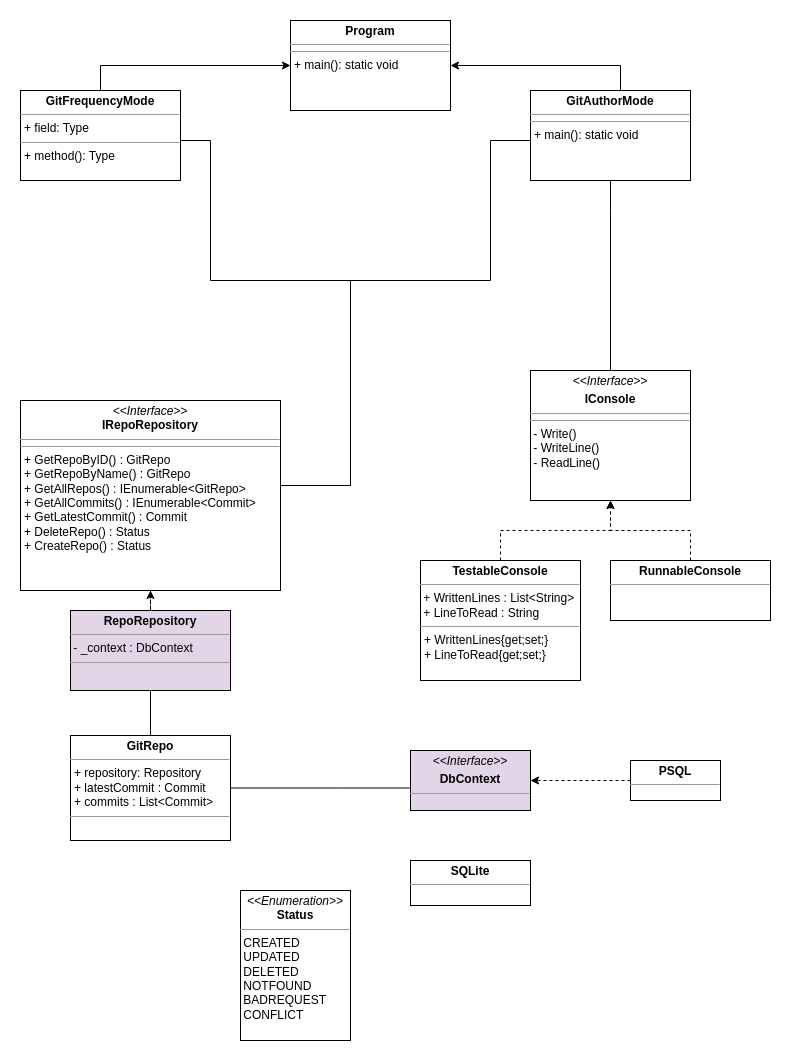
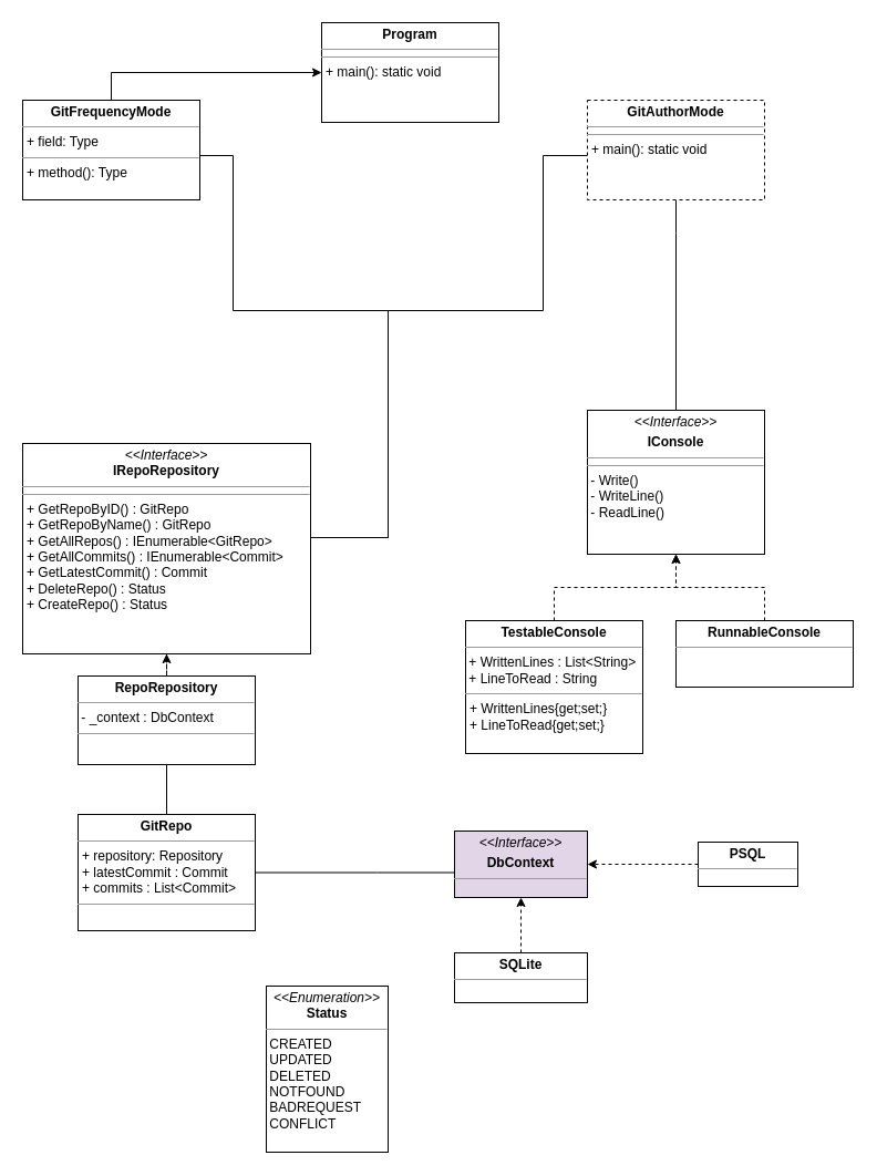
  <mxCell id="0" />
  <mxCell id="1" parent="0" />
  <mxCell id="2" value="&lt;p style=&quot;margin:0px;margin-top:4px;text-align:center;&quot;&gt;&lt;i&gt;&amp;lt;&amp;lt;Interface&amp;gt;&amp;gt;&lt;/i&gt;&lt;br&gt;&lt;b&gt;IRepoRepository&lt;/b&gt;&lt;/p&gt;&lt;hr size=&quot;1&quot;&gt;&lt;hr size=&quot;1&quot;&gt;&lt;p style=&quot;margin:0px;margin-left:4px;&quot;&gt;+ GetRepoByID() : GitRepo&lt;/p&gt;&lt;p style=&quot;margin:0px;margin-left:4px;&quot;&gt;+ GetRepoByName() : GitRepo&lt;br&gt;&lt;/p&gt;&lt;p style=&quot;margin:0px;margin-left:4px;&quot;&gt;+ GetAllRepos() : IEnumerable&amp;lt;GitRepo&amp;gt;&lt;/p&gt;&lt;p style=&quot;margin:0px;margin-left:4px;&quot;&gt;+ GetAllCommits() : IEnumerable&amp;lt;Commit&amp;gt;&lt;br&gt;&lt;/p&gt;&lt;p style=&quot;margin:0px;margin-left:4px;&quot;&gt;+ GetLatestCommit() : Commit&lt;/p&gt;&lt;p style=&quot;margin:0px;margin-left:4px;&quot;&gt;+ DeleteRepo() : Status&lt;br&gt;&lt;/p&gt;&lt;p style=&quot;margin:0px;margin-left:4px;&quot;&gt;+ CreateRepo() : Status&lt;/p&gt;&lt;p style=&quot;margin:0px;margin-left:4px;&quot;&gt;&lt;br&gt;&lt;/p&gt;" style="verticalAlign=top;align=left;overflow=fill;fontSize=12;fontFamily=Helvetica;html=1;" parent="1" vertex="1"><mxGeometry x="20" y="400" width="260" height="190" as="geometry" /></mxCell>
  <mxCell id="3" style="edgeStyle=orthogonalEdgeStyle;rounded=0;orthogonalLoop=1;jettySize=auto;html=1;strokeColor=default;endArrow=classic;endFill=1;dashed=1;" parent="1" source="5" target="2" edge="1"><mxGeometry relative="1" as="geometry" /></mxCell>
  <mxCell id="4" style="edgeStyle=orthogonalEdgeStyle;rounded=0;orthogonalLoop=1;jettySize=auto;html=1;strokeColor=default;endArrow=none;endFill=0;" parent="1" source="5" target="7" edge="1"><mxGeometry relative="1" as="geometry" /></mxCell>
- <mxCell id="5" value="&lt;p style=&quot;margin:0px;margin-top:4px;text-align:center;&quot;&gt;&lt;b&gt;RepoRepository&lt;/b&gt;&lt;/p&gt;&lt;hr size=&quot;1&quot;&gt;&amp;nbsp;- _context : DbContext&lt;br&gt;&lt;hr size=&quot;1&quot;&gt;&lt;p style=&quot;margin:0px;margin-left:4px;&quot;&gt;&lt;br&gt;&lt;/p&gt;" style="verticalAlign=top;align=left;overflow=fill;fontSize=12;fontFamily=Helvetica;html=1;fillColor=#e1d5e7;" parent="1" vertex="1"><mxGeometry x="70" y="610" width="160" height="80" as="geometry" /></mxCell>
+ <mxCell id="5" value="&lt;p style=&quot;margin:0px;margin-top:4px;text-align:center;&quot;&gt;&lt;b&gt;RepoRepository&lt;/b&gt;&lt;/p&gt;&lt;hr size=&quot;1&quot;&gt;&amp;nbsp;- _context : DbContext&lt;br&gt;&lt;hr size=&quot;1&quot;&gt;&lt;p style=&quot;margin:0px;margin-left:4px;&quot;&gt;&lt;br&gt;&lt;/p&gt;" style="verticalAlign=top;align=left;overflow=fill;fontSize=12;fontFamily=Helvetica;html=1;" parent="1" vertex="1"><mxGeometry x="70" y="610" width="160" height="80" as="geometry" /></mxCell>
  <mxCell id="6" style="edgeStyle=orthogonalEdgeStyle;rounded=0;orthogonalLoop=1;jettySize=auto;html=1;strokeColor=default;endArrow=none;endFill=0;" parent="1" source="7" target="23" edge="1"><mxGeometry relative="1" as="geometry"><Array as="points"><mxPoint x="340" y="788" /><mxPoint x="340" y="788" /></Array></mxGeometry></mxCell>
  <mxCell id="7" value="&lt;p style=&quot;margin:0px;margin-top:4px;text-align:center;&quot;&gt;&lt;b&gt;GitRepo&lt;/b&gt;&lt;br&gt;&lt;/p&gt;&lt;hr size=&quot;1&quot;&gt;&lt;p style=&quot;margin:0px;margin-left:4px;&quot;&gt;+ repository: Repository&lt;/p&gt;&lt;p style=&quot;margin:0px;margin-left:4px;&quot;&gt;+ latestCommit : Commit&lt;/p&gt;&lt;p style=&quot;margin:0px;margin-left:4px;&quot;&gt;+ commits : List&amp;lt;Commit&amp;gt;&lt;br&gt;&lt;/p&gt;&lt;hr size=&quot;1&quot;&gt;" style="verticalAlign=top;align=left;overflow=fill;fontSize=12;fontFamily=Helvetica;html=1;" parent="1" vertex="1"><mxGeometry x="70" y="735" width="160" height="105" as="geometry" /></mxCell>
  <mxCell id="8" style="edgeStyle=orthogonalEdgeStyle;rounded=0;orthogonalLoop=1;jettySize=auto;html=1;strokeColor=default;endArrow=none;endFill=0;" parent="1" source="11" target="20" edge="1"><mxGeometry relative="1" as="geometry"><Array as="points"><mxPoint x="610" y="210" /><mxPoint x="610" y="210" /></Array></mxGeometry></mxCell>
- <mxCell id="9" style="edgeStyle=orthogonalEdgeStyle;rounded=0;orthogonalLoop=1;jettySize=auto;html=1;strokeColor=default;endArrow=classic;endFill=1;" parent="1" source="11" target="12" edge="1"><mxGeometry relative="1" as="geometry"><Array as="points"><mxPoint x="620" y="65" /></Array></mxGeometry></mxCell>
  <mxCell id="10" style="edgeStyle=orthogonalEdgeStyle;rounded=0;orthogonalLoop=1;jettySize=auto;html=1;strokeColor=default;endArrow=none;endFill=0;" parent="1" source="11" target="2" edge="1"><mxGeometry relative="1" as="geometry"><mxPoint x="70" y="490" as="sourcePoint" /><mxPoint x="210" y="530" as="targetPoint" /><Array as="points"><mxPoint x="490" y="140" /><mxPoint x="490" y="280" /><mxPoint x="350" y="280" /><mxPoint x="350" y="485" /></Array></mxGeometry></mxCell>
- <mxCell id="11" value="&lt;p style=&quot;margin:0px;margin-top:4px;text-align:center;&quot;&gt;&lt;b&gt;GitAuthorMode&lt;/b&gt;&lt;/p&gt;&lt;hr size=&quot;1&quot;&gt;&lt;hr size=&quot;1&quot;&gt;&lt;p style=&quot;margin:0px;margin-left:4px;&quot;&gt;+ main(): static void&lt;br&gt;&lt;/p&gt;" style="verticalAlign=top;align=left;overflow=fill;fontSize=12;fontFamily=Helvetica;html=1;" parent="1" vertex="1"><mxGeometry x="530" y="90" width="160" height="90" as="geometry" /></mxCell>
+ <mxCell id="11" value="&lt;p style=&quot;margin:0px;margin-top:4px;text-align:center;&quot;&gt;&lt;b&gt;GitAuthorMode&lt;/b&gt;&lt;/p&gt;&lt;hr size=&quot;1&quot;&gt;&lt;hr size=&quot;1&quot;&gt;&lt;p style=&quot;margin:0px;margin-left:4px;&quot;&gt;+ main(): static void&lt;br&gt;&lt;/p&gt;" style="verticalAlign=top;align=left;overflow=fill;fontSize=12;fontFamily=Helvetica;html=1;dashed=1;" parent="1" vertex="1"><mxGeometry x="530" y="90" width="160" height="90" as="geometry" /></mxCell>
  <mxCell id="12" value="&lt;p style=&quot;margin:0px;margin-top:4px;text-align:center;&quot;&gt;&lt;b&gt;Program&lt;/b&gt;&lt;/p&gt;&lt;hr size=&quot;1&quot;&gt;&lt;hr size=&quot;1&quot;&gt;&lt;p style=&quot;margin:0px;margin-left:4px;&quot;&gt;+ main(): static void&lt;/p&gt;" style="verticalAlign=top;align=left;overflow=fill;fontSize=12;fontFamily=Helvetica;html=1;" parent="1" vertex="1"><mxGeometry x="290" y="20" width="160" height="90" as="geometry" /></mxCell>
  <mxCell id="13" style="edgeStyle=orthogonalEdgeStyle;rounded=0;orthogonalLoop=1;jettySize=auto;html=1;strokeColor=default;endArrow=classic;endFill=1;" parent="1" source="15" target="12" edge="1"><mxGeometry relative="1" as="geometry"><Array as="points"><mxPoint x="100" y="65" /></Array></mxGeometry></mxCell>
  <mxCell id="14" style="edgeStyle=orthogonalEdgeStyle;rounded=0;orthogonalLoop=1;jettySize=auto;html=1;strokeColor=default;endArrow=none;endFill=0;" parent="1" source="15" target="2" edge="1"><mxGeometry relative="1" as="geometry"><Array as="points"><mxPoint x="210" y="140" /><mxPoint x="210" y="280" /><mxPoint x="350" y="280" /><mxPoint x="350" y="485" /></Array></mxGeometry></mxCell>
  <mxCell id="15" value="&lt;p style=&quot;margin:0px;margin-top:4px;text-align:center;&quot;&gt;&lt;b&gt;GitFrequencyMode&lt;/b&gt;&lt;/p&gt;&lt;hr size=&quot;1&quot;&gt;&lt;p style=&quot;margin:0px;margin-left:4px;&quot;&gt;+ field: Type&lt;/p&gt;&lt;hr size=&quot;1&quot;&gt;&lt;p style=&quot;margin:0px;margin-left:4px;&quot;&gt;+ method(): Type&lt;/p&gt;" style="verticalAlign=top;align=left;overflow=fill;fontSize=12;fontFamily=Helvetica;html=1;" parent="1" vertex="1"><mxGeometry x="20" y="90" width="160" height="90" as="geometry" /></mxCell>
  <mxCell id="16" style="edgeStyle=orthogonalEdgeStyle;rounded=0;orthogonalLoop=1;jettySize=auto;html=1;dashed=1;strokeColor=default;endArrow=classic;endFill=1;" parent="1" source="17" target="20" edge="1"><mxGeometry relative="1" as="geometry" /></mxCell>
  <mxCell id="17" value="&lt;p style=&quot;margin:0px;margin-top:4px;text-align:center;&quot;&gt;&lt;b&gt;RunnableConsole&lt;/b&gt;&lt;/p&gt;&lt;hr size=&quot;1&quot;&gt;" style="verticalAlign=top;align=left;overflow=fill;fontSize=12;fontFamily=Helvetica;html=1;" parent="1" vertex="1"><mxGeometry x="610" y="560" width="160" height="60" as="geometry" /></mxCell>
  <mxCell id="18" style="edgeStyle=orthogonalEdgeStyle;rounded=0;orthogonalLoop=1;jettySize=auto;html=1;dashed=1;strokeColor=default;endArrow=classic;endFill=1;" parent="1" source="19" target="20" edge="1"><mxGeometry relative="1" as="geometry" /></mxCell>
  <mxCell id="19" value="&lt;p style=&quot;margin:0px;margin-top:4px;text-align:center;&quot;&gt;&lt;b&gt;TestableConsole&lt;/b&gt;&lt;/p&gt;&lt;hr size=&quot;1&quot;&gt;&lt;div&gt;&amp;nbsp;+ WrittenLines : List&amp;lt;String&amp;gt;&lt;/div&gt;&lt;div&gt;&amp;nbsp;+ LineToRead : String&lt;br&gt;&lt;/div&gt;&lt;hr size=&quot;1&quot;&gt;&lt;p style=&quot;margin:0px;margin-left:4px;&quot;&gt;+ WrittenLines{get;set;}&lt;/p&gt;&lt;p style=&quot;margin:0px;margin-left:4px;&quot;&gt;+ LineToRead{get;set;}&lt;br&gt;&lt;/p&gt;&lt;p style=&quot;margin:0px;margin-left:4px;&quot;&gt;&lt;br&gt;&lt;/p&gt;" style="verticalAlign=top;align=left;overflow=fill;fontSize=12;fontFamily=Helvetica;html=1;" parent="1" vertex="1"><mxGeometry x="420" y="560" width="160" height="120" as="geometry" /></mxCell>
  <mxCell id="20" value="&lt;p style=&quot;margin:0px;margin-top:4px;text-align:center;&quot;&gt;&lt;i&gt;&amp;lt;&amp;lt;Interface&amp;gt;&amp;gt;&lt;/i&gt;&lt;/p&gt;&lt;p style=&quot;margin:0px;margin-top:4px;text-align:center;&quot;&gt;&lt;b&gt;IConsole&lt;/b&gt;&lt;/p&gt;&lt;hr size=&quot;1&quot;&gt;&lt;hr size=&quot;1&quot;&gt;&lt;div&gt;&amp;nbsp;- Write()&lt;/div&gt;&lt;div&gt;&amp;nbsp;- WriteLine()&lt;/div&gt;&lt;div&gt;&amp;nbsp;- ReadLine()&lt;br&gt;&lt;/div&gt;" style="verticalAlign=top;align=left;overflow=fill;fontSize=12;fontFamily=Helvetica;html=1;" parent="1" vertex="1"><mxGeometry x="530" y="370" width="160" height="130" as="geometry" /></mxCell>
  <mxCell id="21" style="edgeStyle=orthogonalEdgeStyle;rounded=0;orthogonalLoop=1;jettySize=auto;html=1;strokeColor=default;endArrow=classic;endFill=1;dashed=1;" parent="1" source="22" target="23" edge="1"><mxGeometry relative="1" as="geometry" /></mxCell>
  <mxCell id="22" value="&lt;p style=&quot;margin:0px;margin-top:4px;text-align:center;&quot;&gt;&lt;b&gt;PSQL&lt;/b&gt;&lt;br&gt;&lt;/p&gt;&lt;hr size=&quot;1&quot;&gt;" style="verticalAlign=top;align=left;overflow=fill;fontSize=12;fontFamily=Helvetica;html=1;" parent="1" vertex="1"><mxGeometry x="630" y="760" width="90" height="40" as="geometry" /></mxCell>
  <mxCell id="23" value="&lt;p style=&quot;margin:0px;margin-top:4px;text-align:center;&quot;&gt;&lt;i&gt;&amp;lt;&amp;lt;Interface&amp;gt;&amp;gt;&lt;/i&gt;&lt;/p&gt;&lt;p style=&quot;margin:0px;margin-top:4px;text-align:center;&quot;&gt;&lt;b&gt;DbContext&lt;/b&gt;&lt;br&gt;&lt;/p&gt;&lt;hr size=&quot;1&quot;&gt;&lt;p style=&quot;margin:0px;margin-left:4px;&quot;&gt;&lt;br&gt;&lt;/p&gt;&lt;hr size=&quot;1&quot;&gt;" style="verticalAlign=top;align=left;overflow=fill;fontSize=12;fontFamily=Helvetica;html=1;fillColor=#e1d5e7;" parent="1" vertex="1"><mxGeometry x="410" y="750" width="120" height="60" as="geometry" /></mxCell>
  <mxCell id="24" value="&lt;p style=&quot;margin:0px;margin-top:4px;text-align:center;&quot;&gt;&lt;b&gt;SQLite&lt;/b&gt;&lt;br&gt;&lt;/p&gt;&lt;hr size=&quot;1&quot;&gt;" style="verticalAlign=top;align=left;overflow=fill;fontSize=12;fontFamily=Helvetica;html=1;" parent="1" vertex="1"><mxGeometry x="410" y="860" width="120" height="45" as="geometry" /></mxCell>
+ <mxCell id="25" style="edgeStyle=orthogonalEdgeStyle;rounded=0;orthogonalLoop=1;jettySize=auto;html=1;strokeColor=default;endArrow=classic;endFill=1;dashed=1;" parent="1" source="24" target="23" edge="1"><mxGeometry relative="1" as="geometry"><mxPoint x="640" y="790" as="sourcePoint" /><mxPoint x="550" y="790" as="targetPoint" /></mxGeometry></mxCell>
  <mxCell id="26" value="&lt;p style=&quot;margin:0px;margin-top:4px;text-align:center;&quot;&gt;&lt;i&gt;&amp;lt;&amp;lt;Enumeration&amp;gt;&amp;gt;&lt;/i&gt;&lt;br&gt;&lt;b&gt;Status&lt;/b&gt;&lt;br&gt;&lt;/p&gt;&lt;hr size=&quot;1&quot;&gt;&lt;div&gt;&amp;nbsp;CREATED&lt;br&gt;&amp;nbsp;UPDATED&lt;br&gt;&amp;nbsp;DELETED&lt;br&gt;&amp;nbsp;NOTFOUND&lt;br&gt;&amp;nbsp;BADREQUEST&lt;br&gt;&amp;nbsp;CONFLICT&lt;/div&gt;&lt;div&gt;&amp;nbsp; &lt;br&gt;&lt;/div&gt;&lt;hr size=&quot;1&quot;&gt;&lt;p style=&quot;margin:0px;margin-left:4px;&quot;&gt;&lt;br&gt;&lt;/p&gt;" style="verticalAlign=top;align=left;overflow=fill;fontSize=12;fontFamily=Helvetica;html=1;" parent="1" vertex="1"><mxGeometry x="240" y="890" width="110" height="150" as="geometry" /></mxCell>
